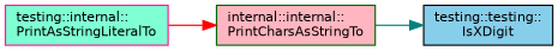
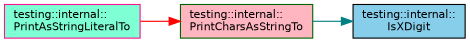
  digraph {
    rankdir=LR
    node [fontname=Helvetica fontsize=10 shape=box style=filled]
    edge [fontname=Helvetica fontsize=10 labelfontname=Helvetica labelfontsize=10 style=solid]
-   n1 [color=darkgreen fillcolor=lightpink fontcolor=black height=0.2 label="internal::internal::\lPrintCharsAsStringTo" width=0.4]
-   n2 [color=black fillcolor=skyblue height=0.2 label="testing::testing::\lIsXDigit" width=0.4]
+   n1 [color=darkgreen fillcolor=lightpink fontcolor=black height=0.2 label="testing::internal::\lPrintCharsAsStringTo" width=0.4]
+   n2 [color=black fillcolor=skyblue height=0.2 label="testing::internal::\lIsXDigit" width=0.4]
    n3 [color=deeppink fillcolor=aquamarine height=0.2 label="testing::internal::\lPrintAsStringLiteralTo" width=0.4]
    n1 -> n2 [color=teal]
    n3 -> n1 [color=red]
  }
